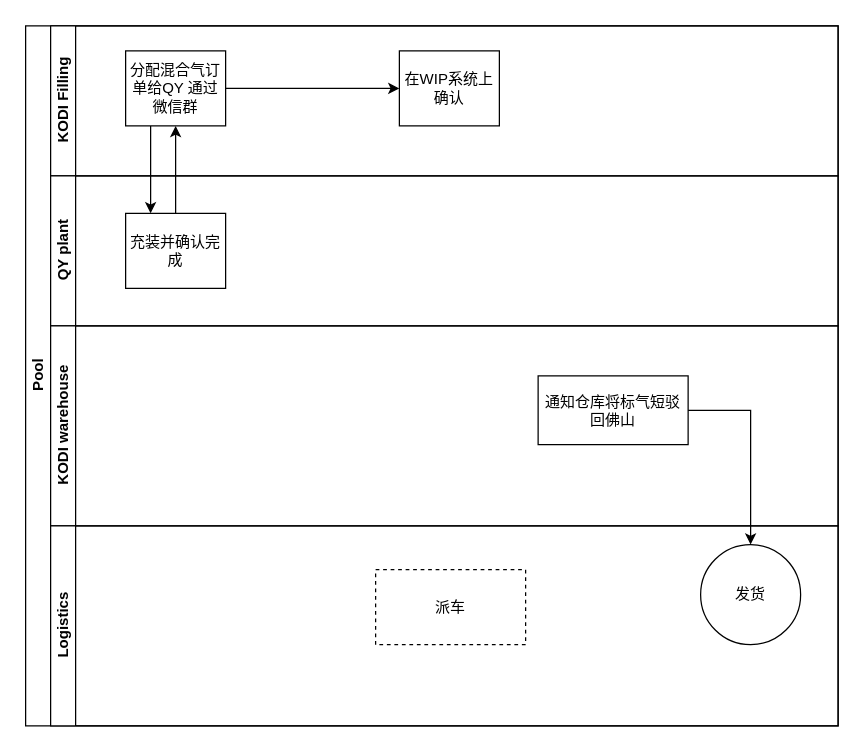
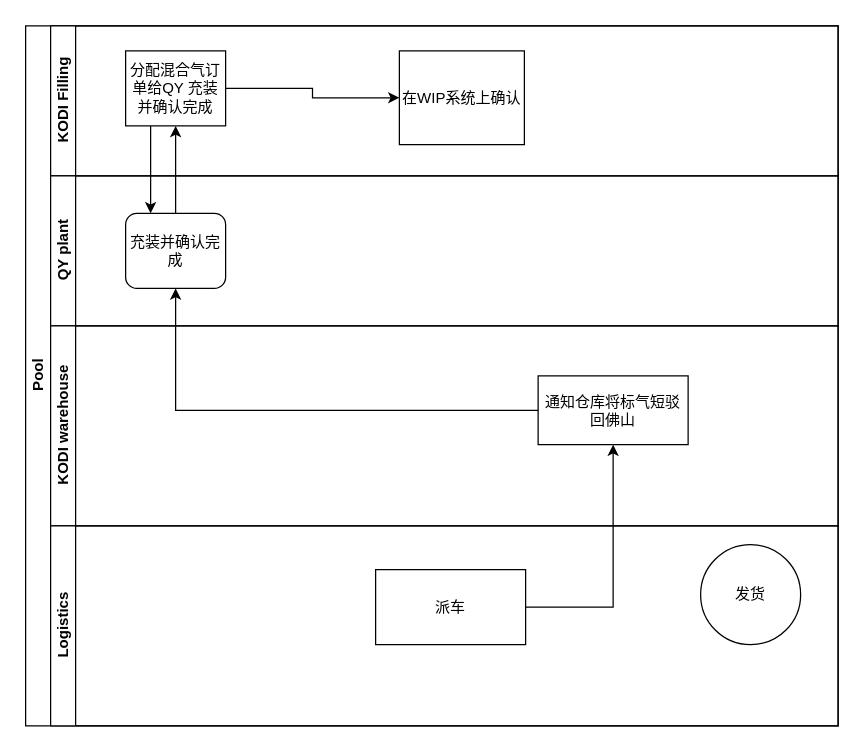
  <mxCell id="0" />
  <mxCell id="1" parent="0" />
  <mxCell id="2" value="Pool" style="swimlane;html=1;childLayout=stackLayout;resizeParent=1;resizeParentMax=0;horizontal=0;startSize=20;horizontalStack=0;" parent="1" vertex="1"><mxGeometry x="20" y="20" width="650" height="560" as="geometry" /></mxCell>
  <mxCell id="3" value="KODI Filling" style="swimlane;html=1;startSize=20;horizontal=0;" parent="2" vertex="1"><mxGeometry x="20" width="630" height="120" as="geometry" /></mxCell>
  <mxCell id="4" value="" style="edgeStyle=orthogonalEdgeStyle;rounded=0;orthogonalLoop=1;jettySize=auto;html=1;" edge="1" parent="3" source="5" target="6"><mxGeometry relative="1" as="geometry" /></mxCell>
- <mxCell id="5" value="分配混合气订单给QY 通过微信群" style="rounded=0;whiteSpace=wrap;html=1;fontFamily=Helvetica;fontSize=12;fontColor=#000000;align=center;" parent="3" vertex="1"><mxGeometry x="60" y="20" width="80" height="60" as="geometry" /></mxCell>
- <mxCell id="6" value="在WIP系统上确认" style="rounded=0;whiteSpace=wrap;html=1;fontFamily=Helvetica;fontSize=12;fontColor=#000000;align=center;" parent="3" vertex="1"><mxGeometry x="279" y="20" width="80" height="60" as="geometry" /></mxCell>
+ <mxCell id="5" value="分配混合气订单给QY 充装并确认完成" style="rounded=0;whiteSpace=wrap;html=1;fontFamily=Helvetica;fontSize=12;fontColor=#000000;align=center;" parent="3" vertex="1"><mxGeometry x="60" y="20" width="80" height="60" as="geometry" /></mxCell>
+ <mxCell id="6" value="在WIP系统上确认" style="rounded=0;whiteSpace=wrap;html=1;fontFamily=Helvetica;fontSize=12;fontColor=#000000;align=center;" parent="3" vertex="1"><mxGeometry x="279" y="20" width="100" height="75" as="geometry" /></mxCell>
  <mxCell id="7" value="QY plant" style="swimlane;html=1;startSize=20;horizontal=0;" parent="2" vertex="1"><mxGeometry x="20" y="120" width="630" height="120" as="geometry" /></mxCell>
- <mxCell id="8" value="充装并确认完成" style="rounded=0;whiteSpace=wrap;html=1;fontFamily=Helvetica;fontSize=12;fontColor=#000000;align=center;" parent="7" vertex="1"><mxGeometry x="60" y="30" width="80" height="60" as="geometry" /></mxCell>
+ <mxCell id="8" value="充装并确认完成" style="whiteSpace=wrap;html=1;fontFamily=Helvetica;fontSize=12;fontColor=#000000;align=center;rounded=1;" parent="7" vertex="1"><mxGeometry x="60" y="30" width="80" height="60" as="geometry" /></mxCell>
  <mxCell id="9" value="KODI warehouse" style="swimlane;html=1;startSize=20;horizontal=0;" parent="2" vertex="1"><mxGeometry x="20" y="240" width="630" height="160" as="geometry" /></mxCell>
  <mxCell id="10" value="通知仓库将标气短驳回佛山" style="whiteSpace=wrap;html=1;fontColor=#000000;rounded=0;" vertex="1" parent="9"><mxGeometry x="390" y="40" width="120" height="55" as="geometry" /></mxCell>
  <mxCell id="11" value="Logistics" style="swimlane;html=1;startSize=20;horizontal=0;" vertex="1" parent="2"><mxGeometry x="20" y="400" width="630" height="160" as="geometry" /></mxCell>
- <mxCell id="12" value="派车" style="rounded=0;whiteSpace=wrap;html=1;fontColor=#000000;dashed=1;" vertex="1" parent="11"><mxGeometry x="260" y="35" width="120" height="60" as="geometry" /></mxCell>
+ <mxCell id="12" value="派车" style="rounded=0;whiteSpace=wrap;html=1;fontColor=#000000;" vertex="1" parent="11"><mxGeometry x="260" y="35" width="120" height="60" as="geometry" /></mxCell>
  <mxCell id="13" value="发货" style="ellipse;whiteSpace=wrap;html=1;fontColor=#000000;rounded=0;" vertex="1" parent="11"><mxGeometry x="520" y="15" width="80" height="80" as="geometry" /></mxCell>
  <mxCell id="14" value="" style="edgeStyle=orthogonalEdgeStyle;rounded=0;orthogonalLoop=1;jettySize=auto;html=1;" edge="1" parent="2" source="5" target="8"><mxGeometry relative="1" as="geometry"><Array as="points"><mxPoint x="100" y="110" /><mxPoint x="100" y="110" /></Array></mxGeometry></mxCell>
  <mxCell id="15" value="" style="edgeStyle=orthogonalEdgeStyle;rounded=0;orthogonalLoop=1;jettySize=auto;html=1;" edge="1" parent="2" source="8" target="5"><mxGeometry relative="1" as="geometry" /></mxCell>
- <mxCell id="17" value="" style="edgeStyle=orthogonalEdgeStyle;rounded=0;orthogonalLoop=1;jettySize=auto;html=1;" edge="1" parent="2" source="10" target="13"><mxGeometry relative="1" as="geometry" /></mxCell>
+ <mxCell id="16" value="" style="edgeStyle=orthogonalEdgeStyle;rounded=0;orthogonalLoop=1;jettySize=auto;html=1;" edge="1" parent="2" source="12" target="10"><mxGeometry relative="1" as="geometry" /></mxCell>
+ <mxCell id="17" value="" style="edgeStyle=orthogonalEdgeStyle;rounded=0;orthogonalLoop=1;jettySize=auto;html=1;" edge="1" parent="2" source="10" target="8"><mxGeometry relative="1" as="geometry" /></mxCell>
